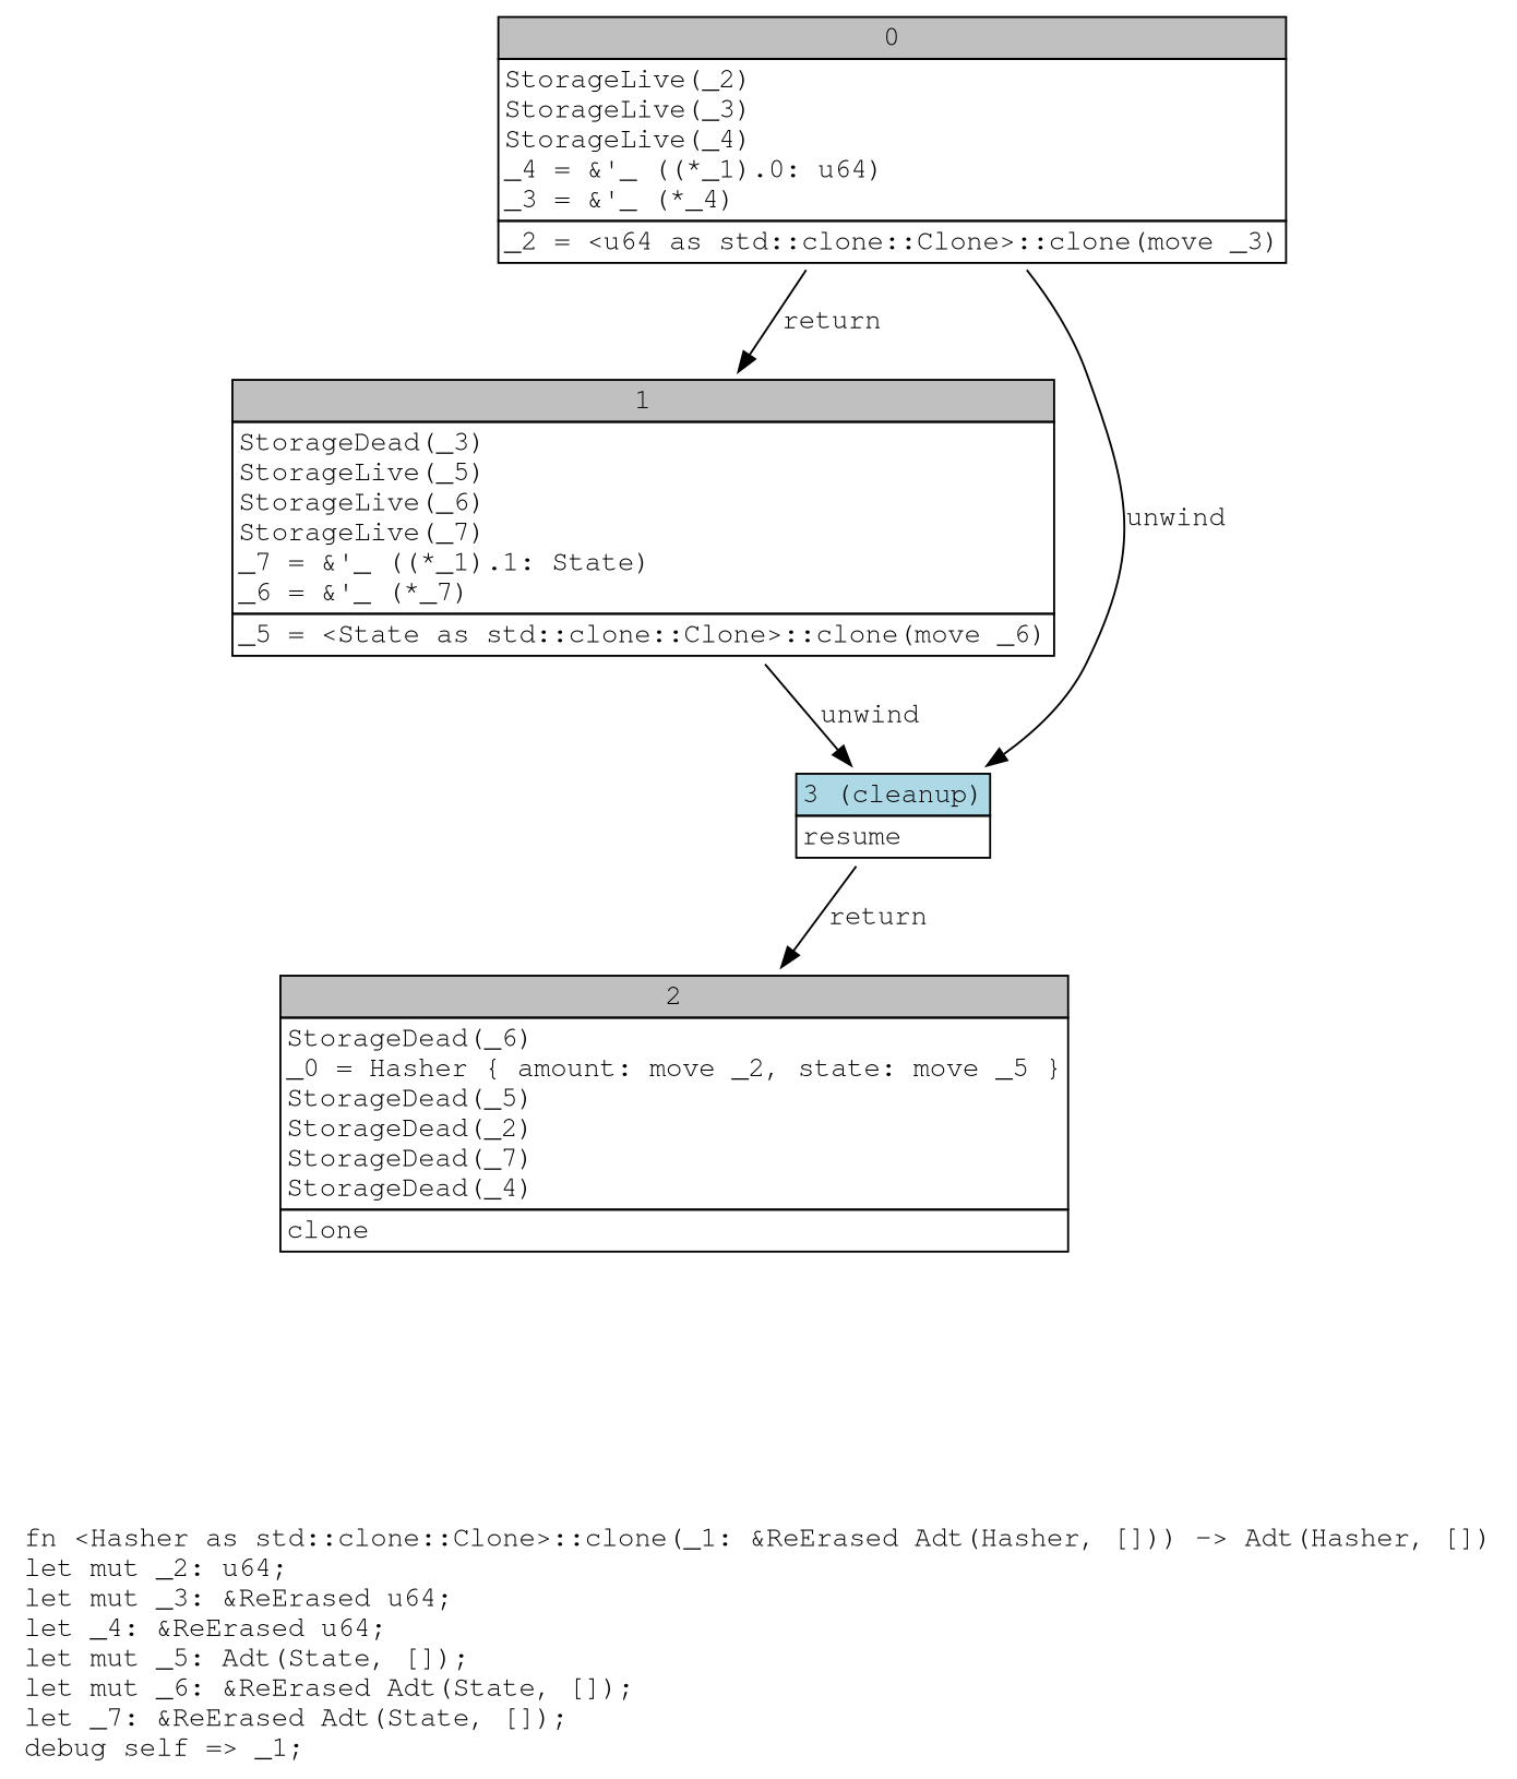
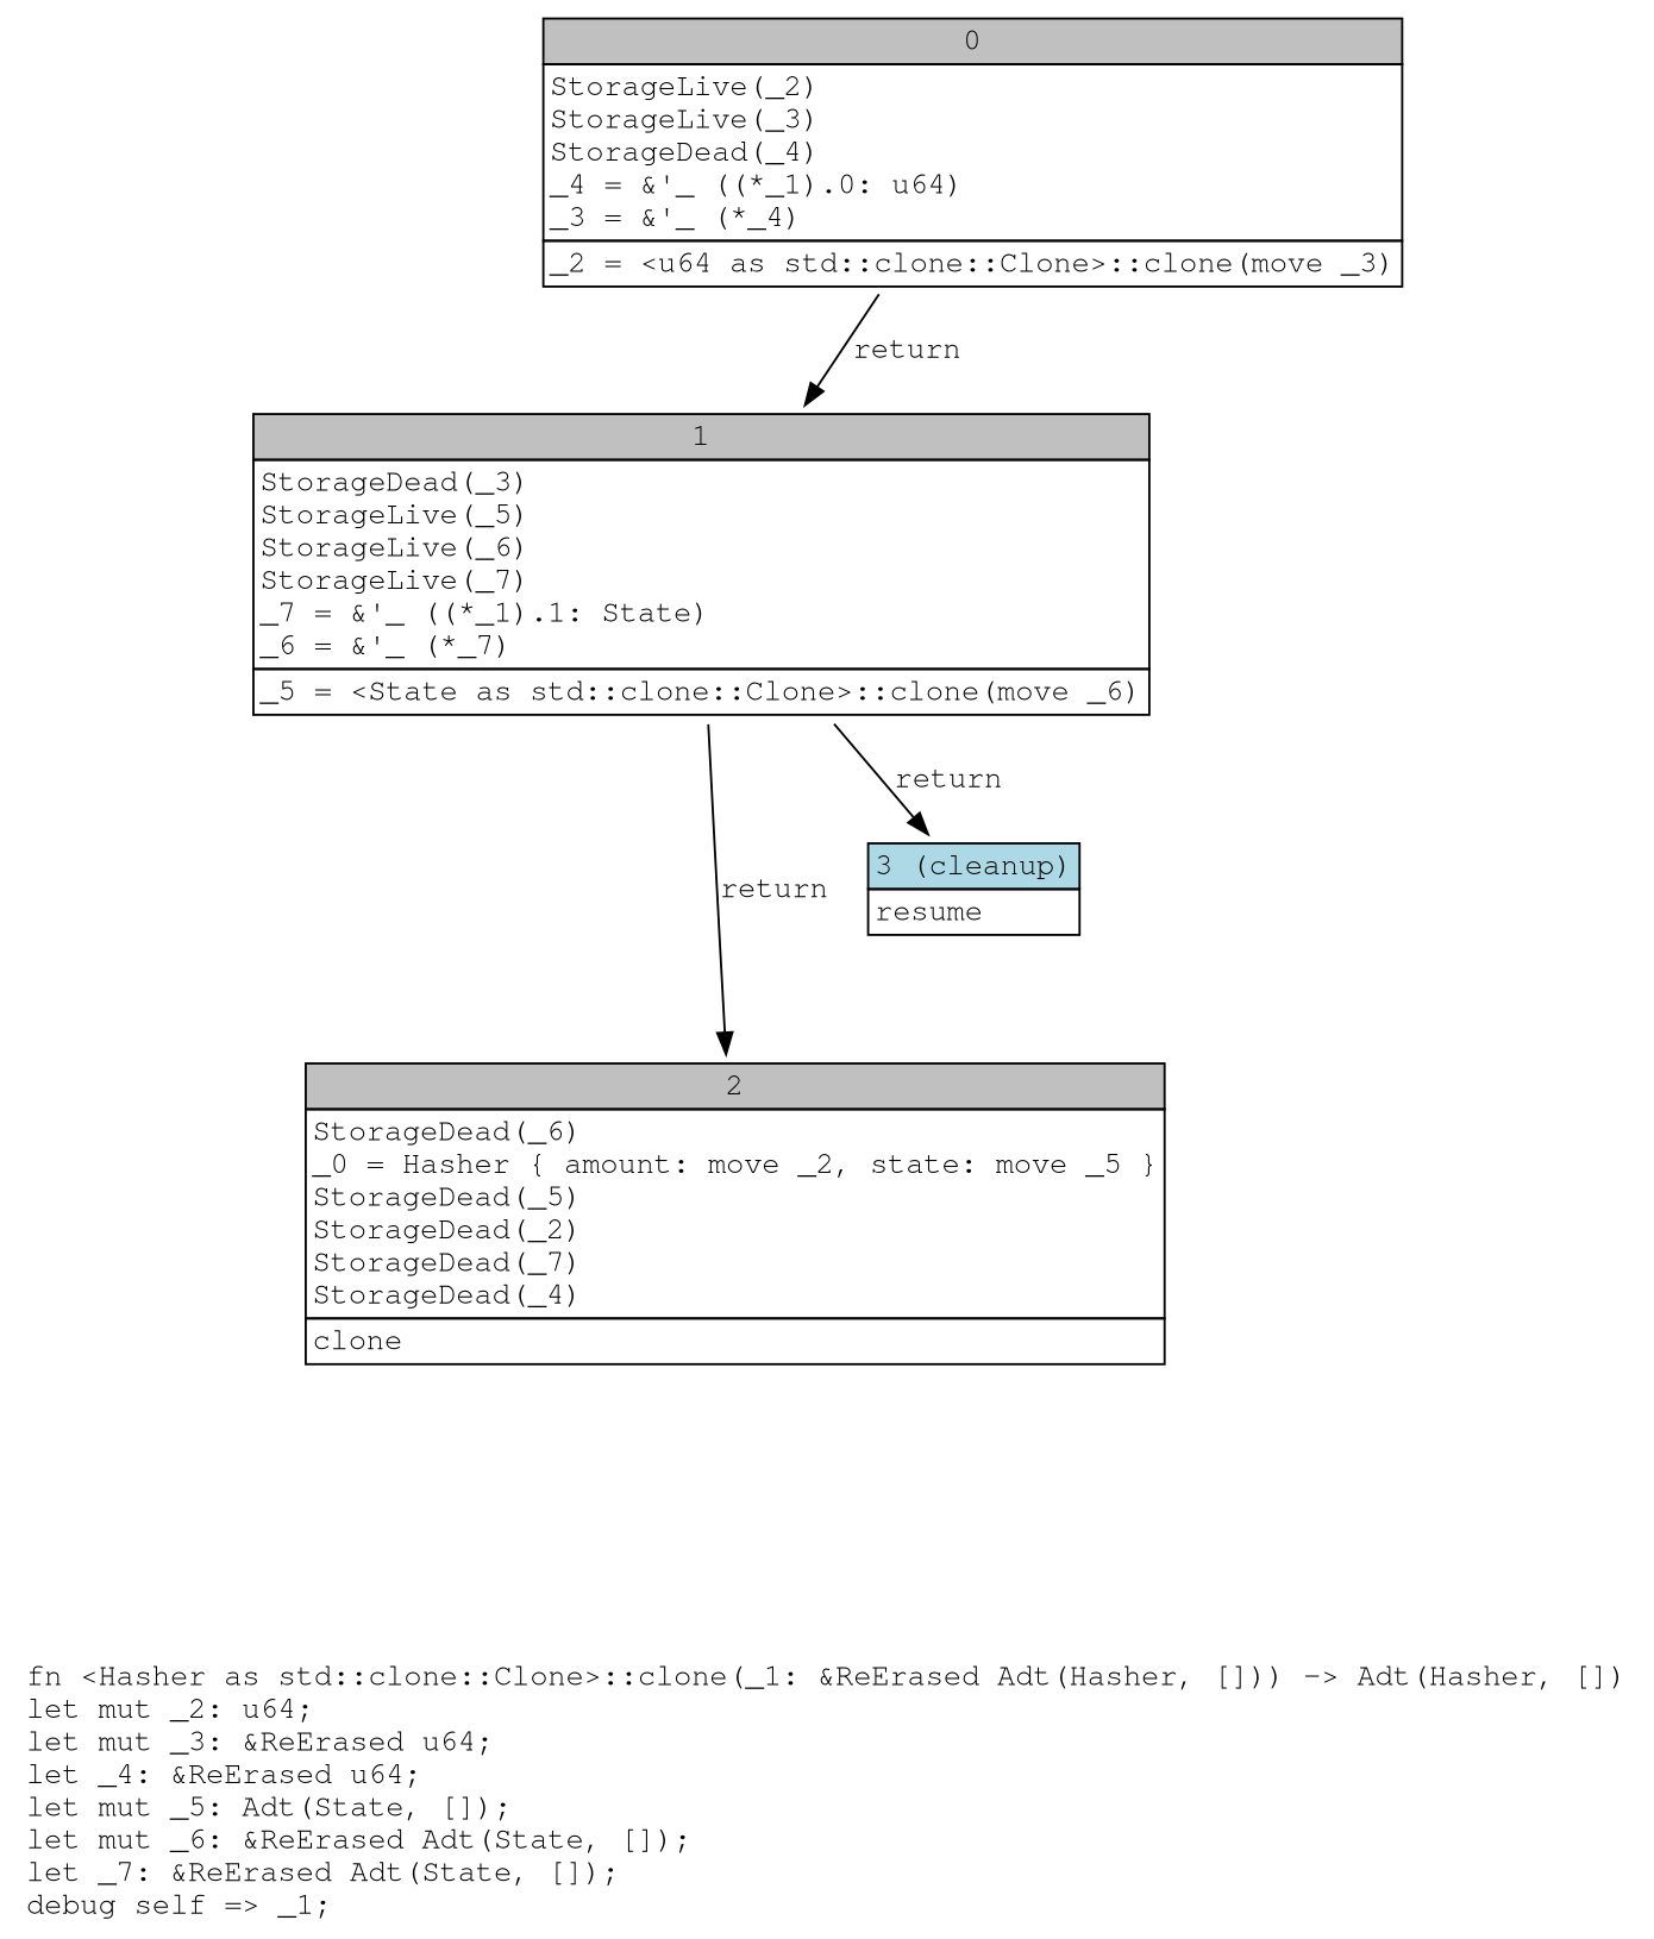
  digraph {
    fontname="Courier, monospace"
    label=<fn &lt;Hasher as std::clone::Clone&gt;::clone(_1: &amp;ReErased Adt(Hasher, [])) -&gt; Adt(Hasher, [])<br align="left"/>let mut _2: u64;<br align="left"/>let mut _3: &amp;ReErased u64;<br align="left"/>let _4: &amp;ReErased u64;<br align="left"/>let mut _5: Adt(State, []);<br align="left"/>let mut _6: &amp;ReErased Adt(State, []);<br align="left"/>let _7: &amp;ReErased Adt(State, []);<br align="left"/>debug self =&gt; _1;<br align="left"/>>
    node [fontname="Courier, monospace" shape=none]
    edge [fontname="Courier, monospace"]
-   n1 [label=<<table border="0" cellborder="1" cellspacing="0"><tr><td bgcolor="gray" align="center" colspan="1">0</td></tr><tr><td align="left" balign="left">StorageLive(_2)<br/>StorageLive(_3)<br/>StorageLive(_4)<br/>_4 = &amp;'_ ((*_1).0: u64)<br/>_3 = &amp;'_ (*_4)<br/></td></tr><tr><td align="left">_2 = &lt;u64 as std::clone::Clone&gt;::clone(move _3)</td></tr></table>>]
+   n1 [label=<<table border="0" cellborder="1" cellspacing="0"><tr><td bgcolor="gray" align="center" colspan="1">0</td></tr><tr><td align="left" balign="left">StorageLive(_2)<br/>StorageLive(_3)<br/>StorageDead(_4)<br/>_4 = &amp;'_ ((*_1).0: u64)<br/>_3 = &amp;'_ (*_4)<br/></td></tr><tr><td align="left">_2 = &lt;u64 as std::clone::Clone&gt;::clone(move _3)</td></tr></table>>]
    n2 [label=<<table border="0" cellborder="1" cellspacing="0"><tr><td bgcolor="gray" align="center" colspan="1">1</td></tr><tr><td align="left" balign="left">StorageDead(_3)<br/>StorageLive(_5)<br/>StorageLive(_6)<br/>StorageLive(_7)<br/>_7 = &amp;'_ ((*_1).1: State)<br/>_6 = &amp;'_ (*_7)<br/></td></tr><tr><td align="left">_5 = &lt;State as std::clone::Clone&gt;::clone(move _6)</td></tr></table>>]
    n3 [label=<<table border="0" cellborder="1" cellspacing="0"><tr><td bgcolor="lightblue" align="center" colspan="1">3 (cleanup)</td></tr><tr><td align="left">resume</td></tr></table>>]
    n4 [label=<<table border="0" cellborder="1" cellspacing="0"><tr><td bgcolor="gray" align="center" colspan="1">2</td></tr><tr><td align="left" balign="left">StorageDead(_6)<br/>_0 = Hasher { amount: move _2, state: move _5 }<br/>StorageDead(_5)<br/>StorageDead(_2)<br/>StorageDead(_7)<br/>StorageDead(_4)<br/></td></tr><tr><td align="left">clone</td></tr></table>>]
    n1 -> n2 [label=return]
-   n1 -> n3 [label=unwind]
-   n2 -> n3 [label=unwind]
-   n3 -> n4 [label=return]
+   n2 -> n3 [label=return]
+   n2 -> n4 [label=return]
  }
